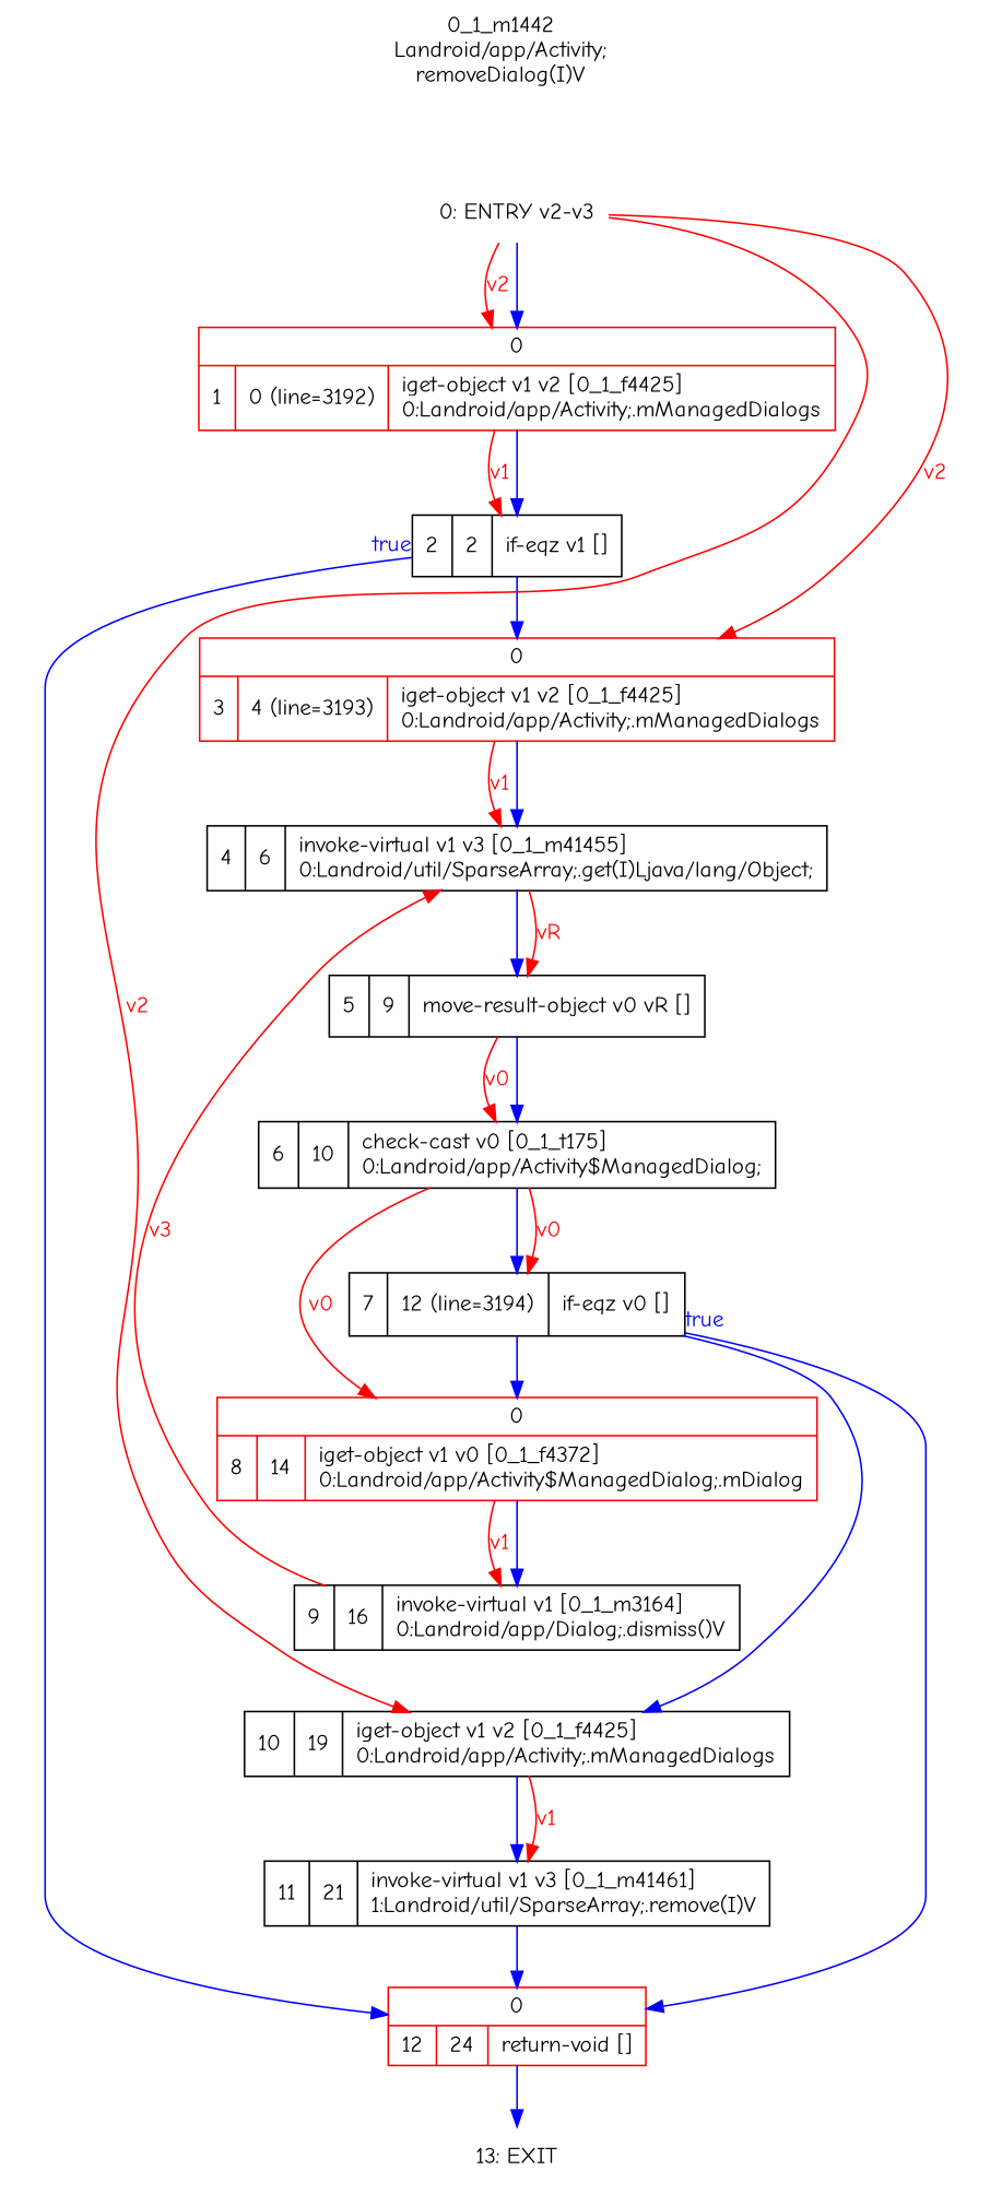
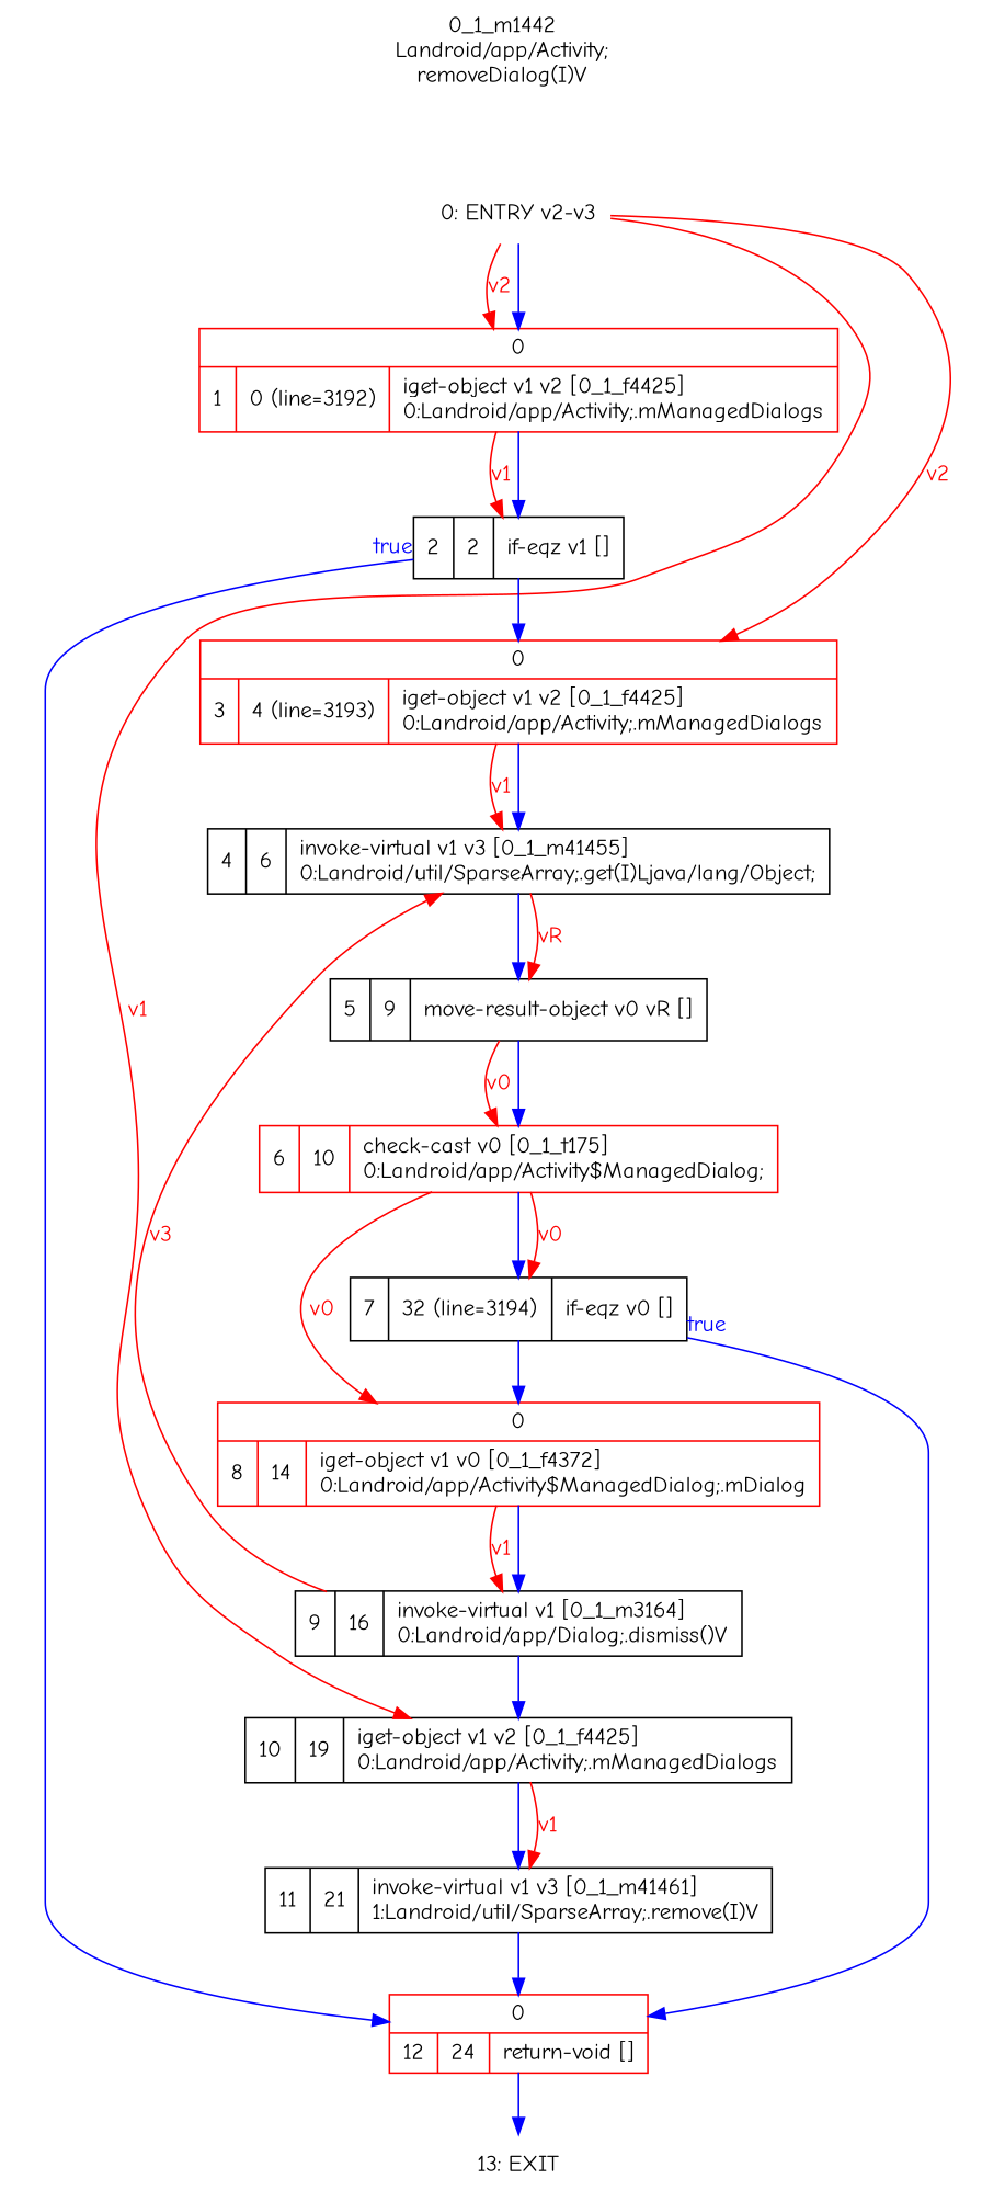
  digraph {
    fontname="Comic Neue"
    label="0_1_m1442\nLandroid/app/Activity;\nremoveDialog(I)V"
    labelloc=t
    rankdir=UD
    node [fontname="Comic Neue" shape=record]
    edge [color=blue fontcolor=blue fontname="Comic Neue" weight=100]
    n1 [label="0: ENTRY v2-v3" shape=plaintext]
    n2 [color=red label="{0|{1|0 (line=3192)|iget-object v1 v2 [0_1_f4425]\l0:Landroid/app/Activity;.mManagedDialogs\l}}"]
    n3 [color=red label="{0|{3|4 (line=3193)|iget-object v1 v2 [0_1_f4425]\l0:Landroid/app/Activity;.mManagedDialogs\l}}"]
    n4 [label="10|19|iget-object v1 v2 [0_1_f4425]\l0:Landroid/app/Activity;.mManagedDialogs\l"]
    n5 [label="2|2|if-eqz v1 []\l"]
    n6 [label="4|6|invoke-virtual v1 v3 [0_1_m41455]\l0:Landroid/util/SparseArray;.get(I)Ljava/lang/Object;\l"]
    n7 [label="5|9|move-result-object v0 vR []\l"]
    n8 [label="11|21|invoke-virtual v1 v3 [0_1_m41461]\l1:Landroid/util/SparseArray;.remove(I)V\l"]
    n9 [color=red label="{0|{12|24|return-void []\l}}"]
    n10 [label="13: EXIT" shape=plaintext]
-   n11 [label="6|10|check-cast v0 [0_1_t175]\l0:Landroid/app/Activity$ManagedDialog;\l"]
-   n12 [label="7|12 (line=3194)|if-eqz v0 []\l"]
+   n11 [label="6|10|check-cast v0 [0_1_t175]\l0:Landroid/app/Activity$ManagedDialog;\l" color=red]
+   n12 [label="7|32 (line=3194)|if-eqz v0 []\l"]
    n13 [color=red label="{0|{8|14|iget-object v1 v0 [0_1_f4372]\l0:Landroid/app/Activity$ManagedDialog;.mDialog\l}}"]
    n14 [label="9|16|invoke-virtual v1 [0_1_m3164]\l0:Landroid/app/Dialog;.dismiss()V\l"]
    n1 -> n2
    n1 -> n2 [color=red fontcolor=red label=v2 weight=""]
    n1 -> n3 [color=red fontcolor=red label=v2 weight=""]
-   n1 -> n4 [color=red fontcolor=red label=v2 weight=""]
+   n1 -> n4 [color=red fontcolor=red label=v1 weight=""]
    n2 -> n5
    n2 -> n5 [color=red fontcolor=red label=v1 weight=""]
    n3 -> n6
    n3 -> n6 [color=red fontcolor=red label=v1 weight=""]
    n4 -> n8
    n4 -> n8 [color=red fontcolor=red label=v1 weight=""]
    n5 -> n3
    n5 -> n9 [taillabel=true weight=10]
    n6 -> n7
    n6 -> n7 [color=red fontcolor=red label=vR weight=""]
    n7 -> n11
    n7 -> n11 [color=red fontcolor=red label=v0 weight=""]
    n8 -> n9
    n9 -> n10
    n11 -> n12
    n11 -> n12 [color=red fontcolor=red label=v0 weight=""]
    n11 -> n13 [color=red fontcolor=red label=v0 weight=""]
    n12 -> n9 [taillabel=true weight=10]
    n12 -> n13
    n13 -> n14
    n13 -> n14 [color=red fontcolor=red label=v1 weight=""]
-   n12 -> n4
+   n14 -> n4
    n14 -> n6 [color=red fontcolor=red label=v3 weight=""]
  }
